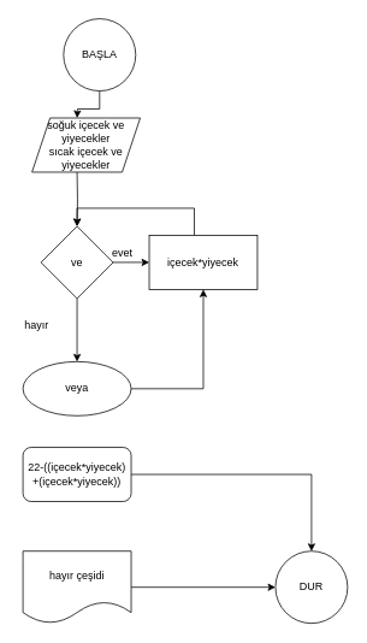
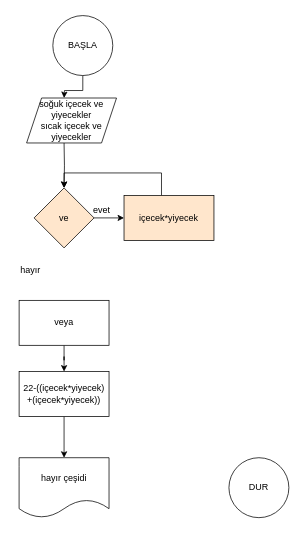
  <mxCell id="0" />
  <mxCell id="1" parent="0" />
  <mxCell id="2" value="" style="edgeStyle=orthogonalEdgeStyle;rounded=0;orthogonalLoop=1;jettySize=auto;html=1;" parent="1" source="3" edge="1"><mxGeometry relative="1" as="geometry"><mxPoint x="85" y="130" as="targetPoint" /></mxGeometry></mxCell>
  <mxCell id="3" value="BAŞLA" style="ellipse;whiteSpace=wrap;html=1;aspect=fixed;" parent="1" vertex="1"><mxGeometry x="70" y="20" width="80" height="80" as="geometry" /></mxCell>
  <mxCell id="4" value="DUR" style="ellipse;whiteSpace=wrap;html=1;aspect=fixed;" parent="1" vertex="1"><mxGeometry x="305" y="610" width="80" height="80" as="geometry" /></mxCell>
  <mxCell id="5" style="edgeStyle=orthogonalEdgeStyle;rounded=0;orthogonalLoop=1;jettySize=auto;html=1;entryX=0.5;entryY=0;entryDx=0;entryDy=0;" parent="1" target="8" edge="1"><mxGeometry relative="1" as="geometry"><mxPoint x="85" y="190" as="sourcePoint" /></mxGeometry></mxCell>
  <mxCell id="6" value="" style="edgeStyle=orthogonalEdgeStyle;rounded=0;orthogonalLoop=1;jettySize=auto;html=1;" parent="1" source="8" target="10" edge="1"><mxGeometry relative="1" as="geometry" /></mxCell>
- <mxCell id="7" value="" style="edgeStyle=orthogonalEdgeStyle;rounded=0;orthogonalLoop=1;jettySize=auto;html=1;" parent="1" source="8" target="14" edge="1"><mxGeometry relative="1" as="geometry" /></mxCell>
- <mxCell id="8" value="ve" style="rhombus;whiteSpace=wrap;html=1;" parent="1" vertex="1"><mxGeometry x="45" y="250" width="80" height="80" as="geometry" /></mxCell>
+ <mxCell id="8" value="ve" style="rhombus;whiteSpace=wrap;html=1;fillColor=#ffe6cc;" parent="1" vertex="1"><mxGeometry x="45" y="250" width="80" height="80" as="geometry" /></mxCell>
  <mxCell id="9" style="edgeStyle=orthogonalEdgeStyle;rounded=0;orthogonalLoop=1;jettySize=auto;html=1;entryX=0.5;entryY=0;entryDx=0;entryDy=0;" parent="1" source="10" target="8" edge="1"><mxGeometry relative="1" as="geometry"><Array as="points"><mxPoint x="215" y="230" /><mxPoint x="85" y="230" /></Array></mxGeometry></mxCell>
- <mxCell id="10" value="içecek*yiyecek" style="rounded=0;whiteSpace=wrap;html=1;" parent="1" vertex="1"><mxGeometry x="165" y="260" width="120" height="60" as="geometry" /></mxCell>
+ <mxCell id="10" value="içecek*yiyecek" style="rounded=0;whiteSpace=wrap;html=1;fillColor=#ffe6cc;" parent="1" vertex="1"><mxGeometry x="165" y="260" width="120" height="60" as="geometry" /></mxCell>
  <mxCell id="11" value="evet" style="text;html=1;align=center;verticalAlign=middle;resizable=0;points=[];autosize=1;strokeColor=none;" parent="1" vertex="1"><mxGeometry x="115" y="270" width="40" height="20" as="geometry" /></mxCell>
  <mxCell id="12" value="hayır" style="text;html=1;align=center;verticalAlign=middle;resizable=0;points=[];autosize=1;strokeColor=none;" parent="1" vertex="1"><mxGeometry x="20" y="350" width="40" height="20" as="geometry" /></mxCell>
- <mxCell id="13" value="" style="edgeStyle=orthogonalEdgeStyle;rounded=0;orthogonalLoop=1;jettySize=auto;html=1;" parent="1" source="14" target="10" edge="1"><mxGeometry relative="1" as="geometry" /></mxCell>
- <mxCell id="14" value="veya" style="ellipse;whiteSpace=wrap;html=1;" parent="1" vertex="1"><mxGeometry x="25" y="400" width="120" height="60" as="geometry" /></mxCell>
- <mxCell id="15" value="" style="edgeStyle=orthogonalEdgeStyle;rounded=0;orthogonalLoop=1;jettySize=auto;html=1;" parent="1" source="16" target="4" edge="1"><mxGeometry relative="1" as="geometry" /></mxCell>
- <mxCell id="16" value="22-((içecek*yiyecek)&lt;br&gt;+(içecek*yiyecek))" style="whiteSpace=wrap;html=1;rounded=1;" parent="1" vertex="1"><mxGeometry x="25" y="495" width="120" height="60" as="geometry" /></mxCell>
- <mxCell id="17" style="edgeStyle=orthogonalEdgeStyle;rounded=0;orthogonalLoop=1;jettySize=auto;html=1;" parent="1" source="18" target="4" edge="1"><mxGeometry relative="1" as="geometry" /></mxCell>
+ <mxCell id="13" value="" style="edgeStyle=orthogonalEdgeStyle;rounded=0;orthogonalLoop=1;jettySize=auto;html=1;" parent="1" source="14" target="16" edge="1"><mxGeometry relative="1" as="geometry" /></mxCell>
+ <mxCell id="14" value="veya" style="rounded=0;whiteSpace=wrap;html=1;" parent="1" vertex="1"><mxGeometry x="25" y="400" width="120" height="60" as="geometry" /></mxCell>
+ <mxCell id="15" value="" style="edgeStyle=orthogonalEdgeStyle;rounded=0;orthogonalLoop=1;jettySize=auto;html=1;" parent="1" source="16" target="18" edge="1"><mxGeometry relative="1" as="geometry" /></mxCell>
+ <mxCell id="16" value="22-((içecek*yiyecek)&lt;br&gt;+(içecek*yiyecek))" style="rounded=0;whiteSpace=wrap;html=1;" parent="1" vertex="1"><mxGeometry x="25" y="495" width="120" height="60" as="geometry" /></mxCell>
  <mxCell id="18" value="hayır çeşidi" style="shape=document;whiteSpace=wrap;html=1;boundedLbl=1;" parent="1" vertex="1"><mxGeometry x="25" y="610" width="120" height="80" as="geometry" /></mxCell>
  <mxCell id="19" value="&lt;span&gt;soğuk içecek ve yiyecekler&lt;/span&gt;&lt;br&gt;&lt;span&gt;sıcak içecek ve yiyecekler&lt;/span&gt;" style="shape=parallelogram;perimeter=parallelogramPerimeter;whiteSpace=wrap;html=1;fixedSize=1;" vertex="1" parent="1"><mxGeometry x="35" y="130" width="120" height="60" as="geometry" /></mxCell>
